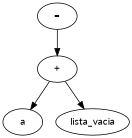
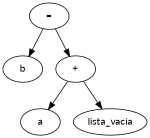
  digraph {
    fontname=Lato
    node [fontname=Lato]
    edge [fontname=Lato]
    n1 [label=<=>]
+   n2 [label=<b>]
    n3 [label=<+>]
    n4 [label=<a>]
    n5 [label=<lista_vacia>]
+   n1 -> n2
    n1 -> n3
    n3 -> n4
    n3 -> n5
  }
